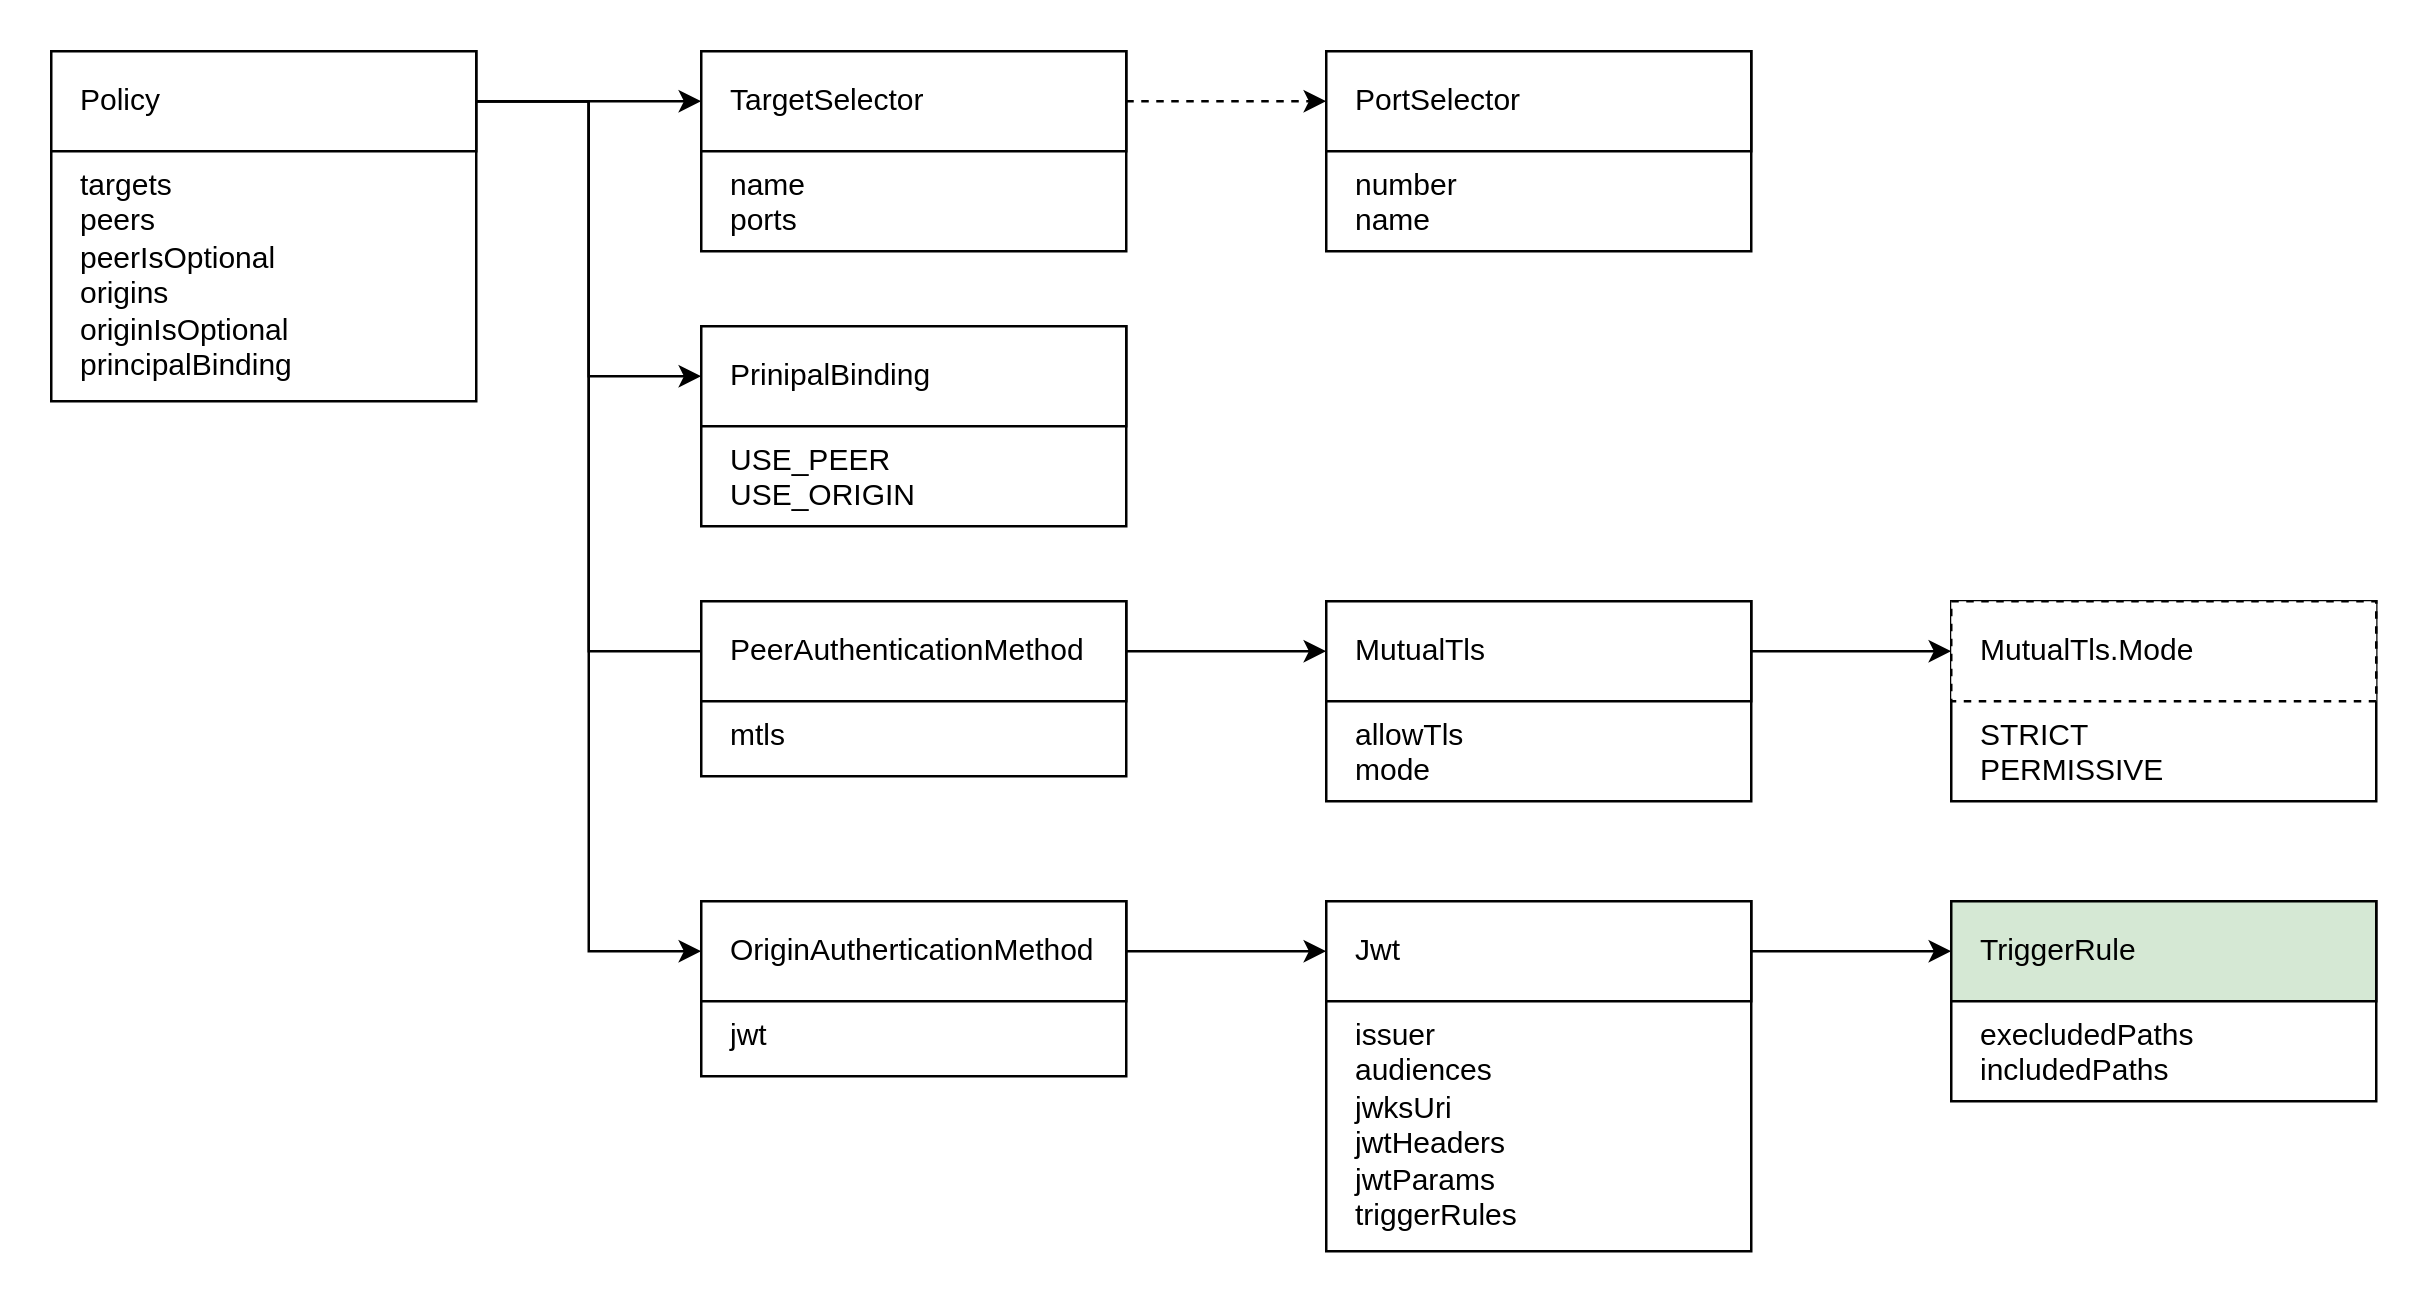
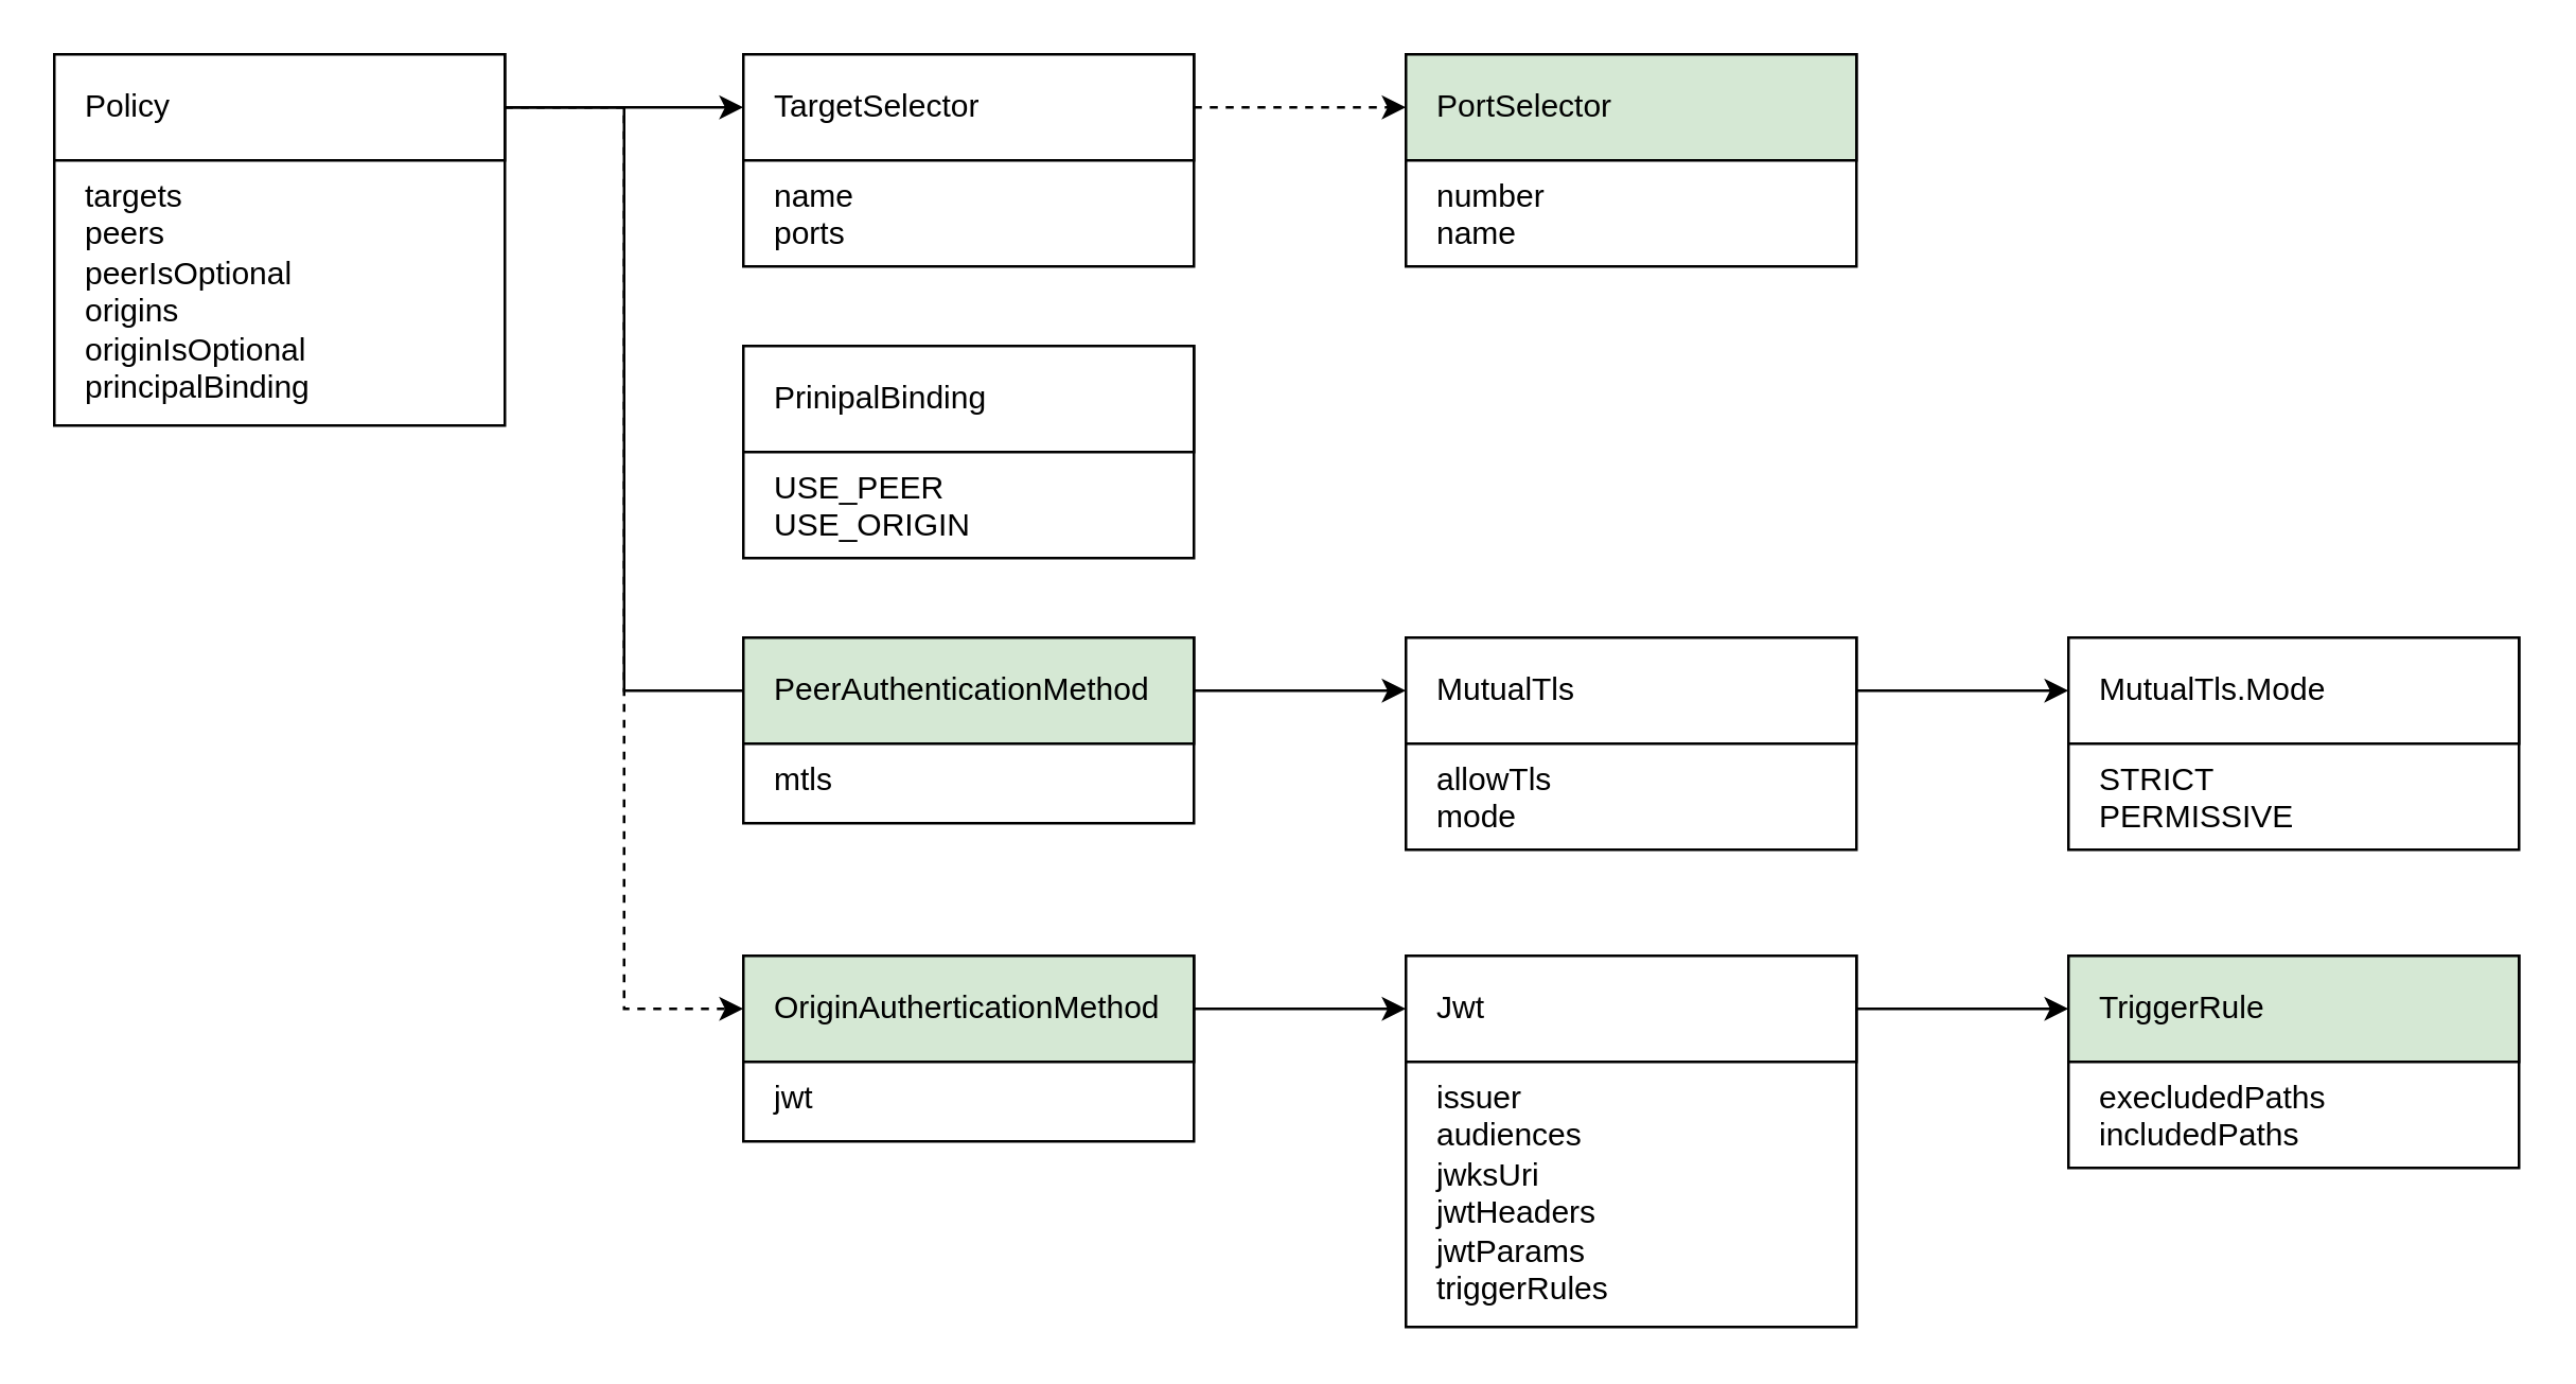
  <mxCell id="0" />
  <mxCell id="1" parent="0" />
  <mxCell id="2" value="targets&lt;br&gt;peers&lt;br&gt;peerIsOptional&lt;br&gt;origins&lt;br&gt;originIsOptional&lt;br&gt;principalBinding" style="rounded=0;whiteSpace=wrap;html=1;spacingLeft=10;spacingTop=40;align=left;verticalAlign=top;" vertex="1" parent="1"><mxGeometry x="20" y="20" width="170" height="140" as="geometry" /></mxCell>
  <mxCell id="3" style="edgeStyle=orthogonalEdgeStyle;rounded=0;orthogonalLoop=1;jettySize=auto;html=1;entryX=0;entryY=0.5;entryDx=0;entryDy=0;" edge="1" parent="1" source="7" target="10"><mxGeometry relative="1" as="geometry" /></mxCell>
- <mxCell id="4" style="edgeStyle=orthogonalEdgeStyle;rounded=0;orthogonalLoop=1;jettySize=auto;html=1;entryX=0;entryY=0.5;entryDx=0;entryDy=0;" edge="1" parent="1" source="7" target="14"><mxGeometry relative="1" as="geometry" /></mxCell>
  <mxCell id="5" style="edgeStyle=orthogonalEdgeStyle;rounded=0;orthogonalLoop=1;jettySize=auto;html=1;entryX=0;entryY=0.5;entryDx=0;entryDy=0;endArrow=none;" edge="1" parent="1" source="7" target="17"><mxGeometry relative="1" as="geometry" /></mxCell>
- <mxCell id="6" style="edgeStyle=orthogonalEdgeStyle;rounded=0;orthogonalLoop=1;jettySize=auto;html=1;entryX=0;entryY=0.5;entryDx=0;entryDy=0;" edge="1" parent="1" source="7" target="25"><mxGeometry relative="1" as="geometry" /></mxCell>
+ <mxCell id="6" style="edgeStyle=orthogonalEdgeStyle;rounded=0;orthogonalLoop=1;jettySize=auto;html=1;entryX=0;entryY=0.5;entryDx=0;entryDy=0;dashed=1;" edge="1" parent="1" source="7" target="25"><mxGeometry relative="1" as="geometry" /></mxCell>
  <mxCell id="7" value="Policy" style="rounded=0;whiteSpace=wrap;html=1;align=left;spacingLeft=10;" vertex="1" parent="1"><mxGeometry x="20" y="20" width="170" height="40" as="geometry" /></mxCell>
  <mxCell id="8" value="name&lt;br&gt;ports" style="rounded=0;whiteSpace=wrap;html=1;spacingLeft=10;spacingTop=40;align=left;verticalAlign=top;" vertex="1" parent="1"><mxGeometry x="280" y="20" width="170" height="80" as="geometry" /></mxCell>
  <mxCell id="9" style="edgeStyle=orthogonalEdgeStyle;rounded=0;orthogonalLoop=1;jettySize=auto;html=1;dashed=1;" edge="1" parent="1" source="10" target="12"><mxGeometry relative="1" as="geometry" /></mxCell>
  <mxCell id="10" value="TargetSelector" style="rounded=0;whiteSpace=wrap;html=1;align=left;spacingLeft=10;" vertex="1" parent="1"><mxGeometry x="280" y="20" width="170" height="40" as="geometry" /></mxCell>
  <mxCell id="11" value="number&lt;br&gt;name" style="rounded=0;whiteSpace=wrap;html=1;spacingLeft=10;spacingTop=40;align=left;verticalAlign=top;" vertex="1" parent="1"><mxGeometry x="530" y="20" width="170" height="80" as="geometry" /></mxCell>
- <mxCell id="12" value="PortSelector" style="rounded=0;whiteSpace=wrap;html=1;align=left;spacingLeft=10;" vertex="1" parent="1"><mxGeometry x="530" y="20" width="170" height="40" as="geometry" /></mxCell>
+ <mxCell id="12" value="PortSelector" style="rounded=0;whiteSpace=wrap;html=1;align=left;spacingLeft=10;fillColor=#d5e8d4;" vertex="1" parent="1"><mxGeometry x="530" y="20" width="170" height="40" as="geometry" /></mxCell>
  <mxCell id="13" value="USE_PEER&lt;br&gt;USE_ORIGIN" style="rounded=0;whiteSpace=wrap;html=1;spacingLeft=10;spacingTop=40;align=left;verticalAlign=top;" vertex="1" parent="1"><mxGeometry x="280" y="130" width="170" height="80" as="geometry" /></mxCell>
  <mxCell id="14" value="PrinipalBinding" style="rounded=0;whiteSpace=wrap;html=1;align=left;spacingLeft=10;" vertex="1" parent="1"><mxGeometry x="280" y="130" width="170" height="40" as="geometry" /></mxCell>
  <mxCell id="15" value="mtls" style="rounded=0;whiteSpace=wrap;html=1;spacingLeft=10;spacingTop=40;align=left;verticalAlign=top;" vertex="1" parent="1"><mxGeometry x="280" y="240" width="170" height="70" as="geometry" /></mxCell>
  <mxCell id="16" style="edgeStyle=orthogonalEdgeStyle;rounded=0;orthogonalLoop=1;jettySize=auto;html=1;" edge="1" parent="1" source="17" target="20"><mxGeometry relative="1" as="geometry" /></mxCell>
- <mxCell id="17" value="PeerAuthenticationMethod" style="rounded=0;whiteSpace=wrap;html=1;align=left;spacingLeft=10;" vertex="1" parent="1"><mxGeometry x="280" y="240" width="170" height="40" as="geometry" /></mxCell>
+ <mxCell id="17" value="PeerAuthenticationMethod" style="rounded=0;whiteSpace=wrap;html=1;align=left;spacingLeft=10;fillColor=#d5e8d4;" vertex="1" parent="1"><mxGeometry x="280" y="240" width="170" height="40" as="geometry" /></mxCell>
  <mxCell id="18" value="allowTls&lt;br&gt;mode" style="rounded=0;whiteSpace=wrap;html=1;spacingLeft=10;spacingTop=40;align=left;verticalAlign=top;" vertex="1" parent="1"><mxGeometry x="530" y="240" width="170" height="80" as="geometry" /></mxCell>
  <mxCell id="19" style="edgeStyle=orthogonalEdgeStyle;rounded=0;orthogonalLoop=1;jettySize=auto;html=1;entryX=0;entryY=0.5;entryDx=0;entryDy=0;" edge="1" parent="1" source="20" target="22"><mxGeometry relative="1" as="geometry" /></mxCell>
  <mxCell id="20" value="MutualTls" style="rounded=0;whiteSpace=wrap;html=1;align=left;spacingLeft=10;" vertex="1" parent="1"><mxGeometry x="530" y="240" width="170" height="40" as="geometry" /></mxCell>
  <mxCell id="21" value="STRICT&lt;br&gt;PERMISSIVE" style="rounded=0;whiteSpace=wrap;html=1;spacingLeft=10;spacingTop=40;align=left;verticalAlign=top;" vertex="1" parent="1"><mxGeometry x="780" y="240" width="170" height="80" as="geometry" /></mxCell>
- <mxCell id="22" value="MutualTls.Mode" style="rounded=0;whiteSpace=wrap;html=1;align=left;spacingLeft=10;dashed=1;" vertex="1" parent="1"><mxGeometry x="780" y="240" width="170" height="40" as="geometry" /></mxCell>
+ <mxCell id="22" value="MutualTls.Mode" style="rounded=0;whiteSpace=wrap;html=1;align=left;spacingLeft=10;" vertex="1" parent="1"><mxGeometry x="780" y="240" width="170" height="40" as="geometry" /></mxCell>
  <mxCell id="23" value="jwt" style="rounded=0;whiteSpace=wrap;html=1;spacingLeft=10;spacingTop=40;align=left;verticalAlign=top;" vertex="1" parent="1"><mxGeometry x="280" y="360" width="170" height="70" as="geometry" /></mxCell>
  <mxCell id="24" style="edgeStyle=orthogonalEdgeStyle;rounded=0;orthogonalLoop=1;jettySize=auto;html=1;entryX=0;entryY=0.5;entryDx=0;entryDy=0;" edge="1" parent="1" source="25" target="28"><mxGeometry relative="1" as="geometry" /></mxCell>
- <mxCell id="25" value="OriginAutherticationMethod" style="rounded=0;whiteSpace=wrap;html=1;align=left;spacingLeft=10;" vertex="1" parent="1"><mxGeometry x="280" y="360" width="170" height="40" as="geometry" /></mxCell>
+ <mxCell id="25" value="OriginAutherticationMethod" style="rounded=0;whiteSpace=wrap;html=1;align=left;spacingLeft=10;fillColor=#d5e8d4;" vertex="1" parent="1"><mxGeometry x="280" y="360" width="170" height="40" as="geometry" /></mxCell>
  <mxCell id="26" value="issuer&lt;br&gt;audiences&lt;br&gt;jwksUri&lt;br&gt;jwtHeaders&lt;br&gt;jwtParams&lt;br&gt;triggerRules" style="rounded=0;whiteSpace=wrap;html=1;spacingLeft=10;spacingTop=40;align=left;verticalAlign=top;" vertex="1" parent="1"><mxGeometry x="530" y="360" width="170" height="140" as="geometry" /></mxCell>
  <mxCell id="27" style="edgeStyle=orthogonalEdgeStyle;rounded=0;orthogonalLoop=1;jettySize=auto;html=1;entryX=0;entryY=0.5;entryDx=0;entryDy=0;" edge="1" parent="1" source="28" target="30"><mxGeometry relative="1" as="geometry" /></mxCell>
  <mxCell id="28" value="Jwt" style="rounded=0;whiteSpace=wrap;html=1;align=left;spacingLeft=10;" vertex="1" parent="1"><mxGeometry x="530" y="360" width="170" height="40" as="geometry" /></mxCell>
  <mxCell id="29" value="execludedPaths&lt;br&gt;includedPaths" style="rounded=0;whiteSpace=wrap;html=1;spacingLeft=10;spacingTop=40;align=left;verticalAlign=top;" vertex="1" parent="1"><mxGeometry x="780" y="360" width="170" height="80" as="geometry" /></mxCell>
  <mxCell id="30" value="TriggerRule" style="rounded=0;whiteSpace=wrap;html=1;align=left;spacingLeft=10;fillColor=#d5e8d4;" vertex="1" parent="1"><mxGeometry x="780" y="360" width="170" height="40" as="geometry" /></mxCell>
